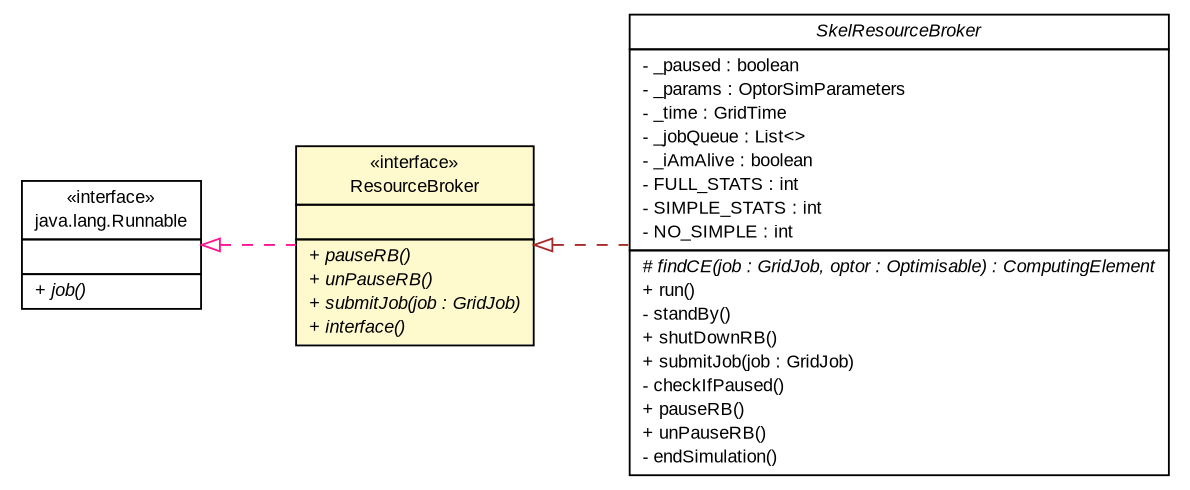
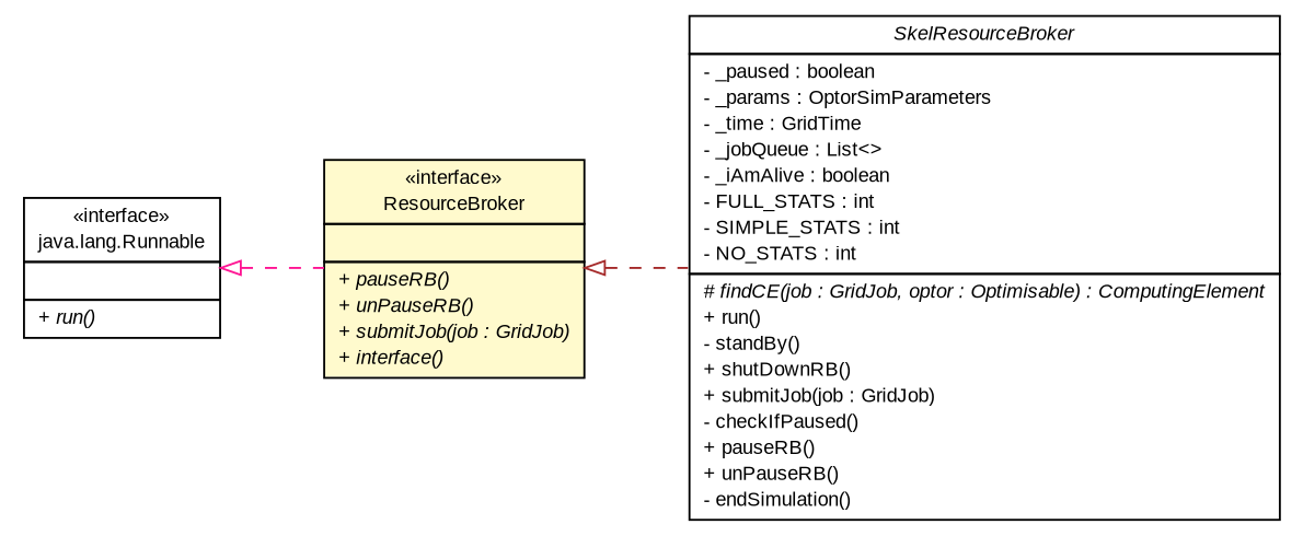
  digraph {
    nodesep=0.25
    rankdir=LR
    ranksep=0.5
    node [fontcolor=black fontname=arial fontsize=10.0 shape=plaintext]
    edge [arrowtail=empty dir=back fontname=arial fontsize=10 headport=p labelfontname=arial labelfontsize=10 style=dashed tailport=p]
-   n1 [label=<<table title="org.edg.data.replication.optorsim.SkelResourceBroker" border="0" cellborder="1" cellspacing="0" cellpadding="2" port="p" href="./SkelResourceBroker.html"> 		<tr><td><table border="0" cellspacing="0" cellpadding="1"> <tr><td align="center" balign="center"><font face="arial italic"> SkelResourceBroker </font></td></tr> 		</table></td></tr> 		<tr><td><table border="0" cellspacing="0" cellpadding="1"> <tr><td align="left" balign="left"> - _paused : boolean </td></tr> <tr><td align="left" balign="left"> - _params : OptorSimParameters </td></tr> <tr><td align="left" balign="left"> - _time : GridTime </td></tr> <tr><td align="left" balign="left"> - _jobQueue : List&lt;&gt; </td></tr> <tr><td align="left" balign="left"> - _iAmAlive : boolean </td></tr> <tr><td align="left" balign="left"> - FULL_STATS : int </td></tr> <tr><td align="left" balign="left"> - SIMPLE_STATS : int </td></tr> <tr><td align="left" balign="left"> - NO_SIMPLE : int </td></tr> 		</table></td></tr> 		<tr><td><table border="0" cellspacing="0" cellpadding="1"> <tr><td align="left" balign="left"><font face="arial italic" point-size="10.0"> # findCE(job : GridJob, optor : Optimisable) : ComputingElement </font></td></tr> <tr><td align="left" balign="left"> + run() </td></tr> <tr><td align="left" balign="left"> - standBy() </td></tr> <tr><td align="left" balign="left"> + shutDownRB() </td></tr> <tr><td align="left" balign="left"> + submitJob(job : GridJob) </td></tr> <tr><td align="left" balign="left"> - checkIfPaused() </td></tr> <tr><td align="left" balign="left"> + pauseRB() </td></tr> <tr><td align="left" balign="left"> + unPauseRB() </td></tr> <tr><td align="left" balign="left"> - endSimulation() </td></tr> 		</table></td></tr> 		</table>>]
+   n1 [label=<<table title="org.edg.data.replication.optorsim.SkelResourceBroker" border="0" cellborder="1" cellspacing="0" cellpadding="2" port="p" href="./SkelResourceBroker.html"> 		<tr><td><table border="0" cellspacing="0" cellpadding="1"> <tr><td align="center" balign="center"><font face="arial italic"> SkelResourceBroker </font></td></tr> 		</table></td></tr> 		<tr><td><table border="0" cellspacing="0" cellpadding="1"> <tr><td align="left" balign="left"> - _paused : boolean </td></tr> <tr><td align="left" balign="left"> - _params : OptorSimParameters </td></tr> <tr><td align="left" balign="left"> - _time : GridTime </td></tr> <tr><td align="left" balign="left"> - _jobQueue : List&lt;&gt; </td></tr> <tr><td align="left" balign="left"> - _iAmAlive : boolean </td></tr> <tr><td align="left" balign="left"> - FULL_STATS : int </td></tr> <tr><td align="left" balign="left"> - SIMPLE_STATS : int </td></tr> <tr><td align="left" balign="left"> - NO_STATS : int </td></tr> 		</table></td></tr> 		<tr><td><table border="0" cellspacing="0" cellpadding="1"> <tr><td align="left" balign="left"><font face="arial italic" point-size="10.0"> # findCE(job : GridJob, optor : Optimisable) : ComputingElement </font></td></tr> <tr><td align="left" balign="left"> + run() </td></tr> <tr><td align="left" balign="left"> - standBy() </td></tr> <tr><td align="left" balign="left"> + shutDownRB() </td></tr> <tr><td align="left" balign="left"> + submitJob(job : GridJob) </td></tr> <tr><td align="left" balign="left"> - checkIfPaused() </td></tr> <tr><td align="left" balign="left"> + pauseRB() </td></tr> <tr><td align="left" balign="left"> + unPauseRB() </td></tr> <tr><td align="left" balign="left"> - endSimulation() </td></tr> 		</table></td></tr> 		</table>>]
    n2 [label=<<table title="org.edg.data.replication.optorsim.ResourceBroker" border="0" cellborder="1" cellspacing="0" cellpadding="2" port="p" bgcolor="lemonChiffon" href="./ResourceBroker.html"> 		<tr><td><table border="0" cellspacing="0" cellpadding="1"> <tr><td align="center" balign="center"> &#171;interface&#187; </td></tr> <tr><td align="center" balign="center"> ResourceBroker </td></tr> 		</table></td></tr> 		<tr><td><table border="0" cellspacing="0" cellpadding="1"> <tr><td align="left" balign="left">  </td></tr> 		</table></td></tr> 		<tr><td><table border="0" cellspacing="0" cellpadding="1"> <tr><td align="left" balign="left"><font face="arial italic" point-size="10.0"> + pauseRB() </font></td></tr> <tr><td align="left" balign="left"><font face="arial italic" point-size="10.0"> + unPauseRB() </font></td></tr> <tr><td align="left" balign="left"><font face="arial italic" point-size="10.0"> + submitJob(job : GridJob) </font></td></tr> <tr><td align="left" balign="left"><font face="arial italic" point-size="10.0"> + interface() </font></td></tr> 		</table></td></tr> 		</table>>]
-   n3 [label=<<table title="java.lang.Runnable" border="0" cellborder="1" cellspacing="0" cellpadding="2" port="p" href="http://java.sun.com/j2se/1.4.2/docs/api/java/lang/Runnable.html"> 		<tr><td><table border="0" cellspacing="0" cellpadding="1"> <tr><td align="center" balign="center"> &#171;interface&#187; </td></tr> <tr><td align="center" balign="center"> java.lang.Runnable </td></tr> 		</table></td></tr> 		<tr><td><table border="0" cellspacing="0" cellpadding="1"> <tr><td align="left" balign="left">  </td></tr> 		</table></td></tr> 		<tr><td><table border="0" cellspacing="0" cellpadding="1"> <tr><td align="left" balign="left"><font face="arial italic" point-size="10.0"> + job() </font></td></tr> 		</table></td></tr> 		</table>>]
+   n3 [label=<<table title="java.lang.Runnable" border="0" cellborder="1" cellspacing="0" cellpadding="2" port="p" href="http://java.sun.com/j2se/1.4.2/docs/api/java/lang/Runnable.html"> 		<tr><td><table border="0" cellspacing="0" cellpadding="1"> <tr><td align="center" balign="center"> &#171;interface&#187; </td></tr> <tr><td align="center" balign="center"> java.lang.Runnable </td></tr> 		</table></td></tr> 		<tr><td><table border="0" cellspacing="0" cellpadding="1"> <tr><td align="left" balign="left">  </td></tr> 		</table></td></tr> 		<tr><td><table border="0" cellspacing="0" cellpadding="1"> <tr><td align="left" balign="left"><font face="arial italic" point-size="10.0"> + run() </font></td></tr> 		</table></td></tr> 		</table>>]
    n2 -> n1 [color=brown]
    n3 -> n2 [color=deeppink]
  }
